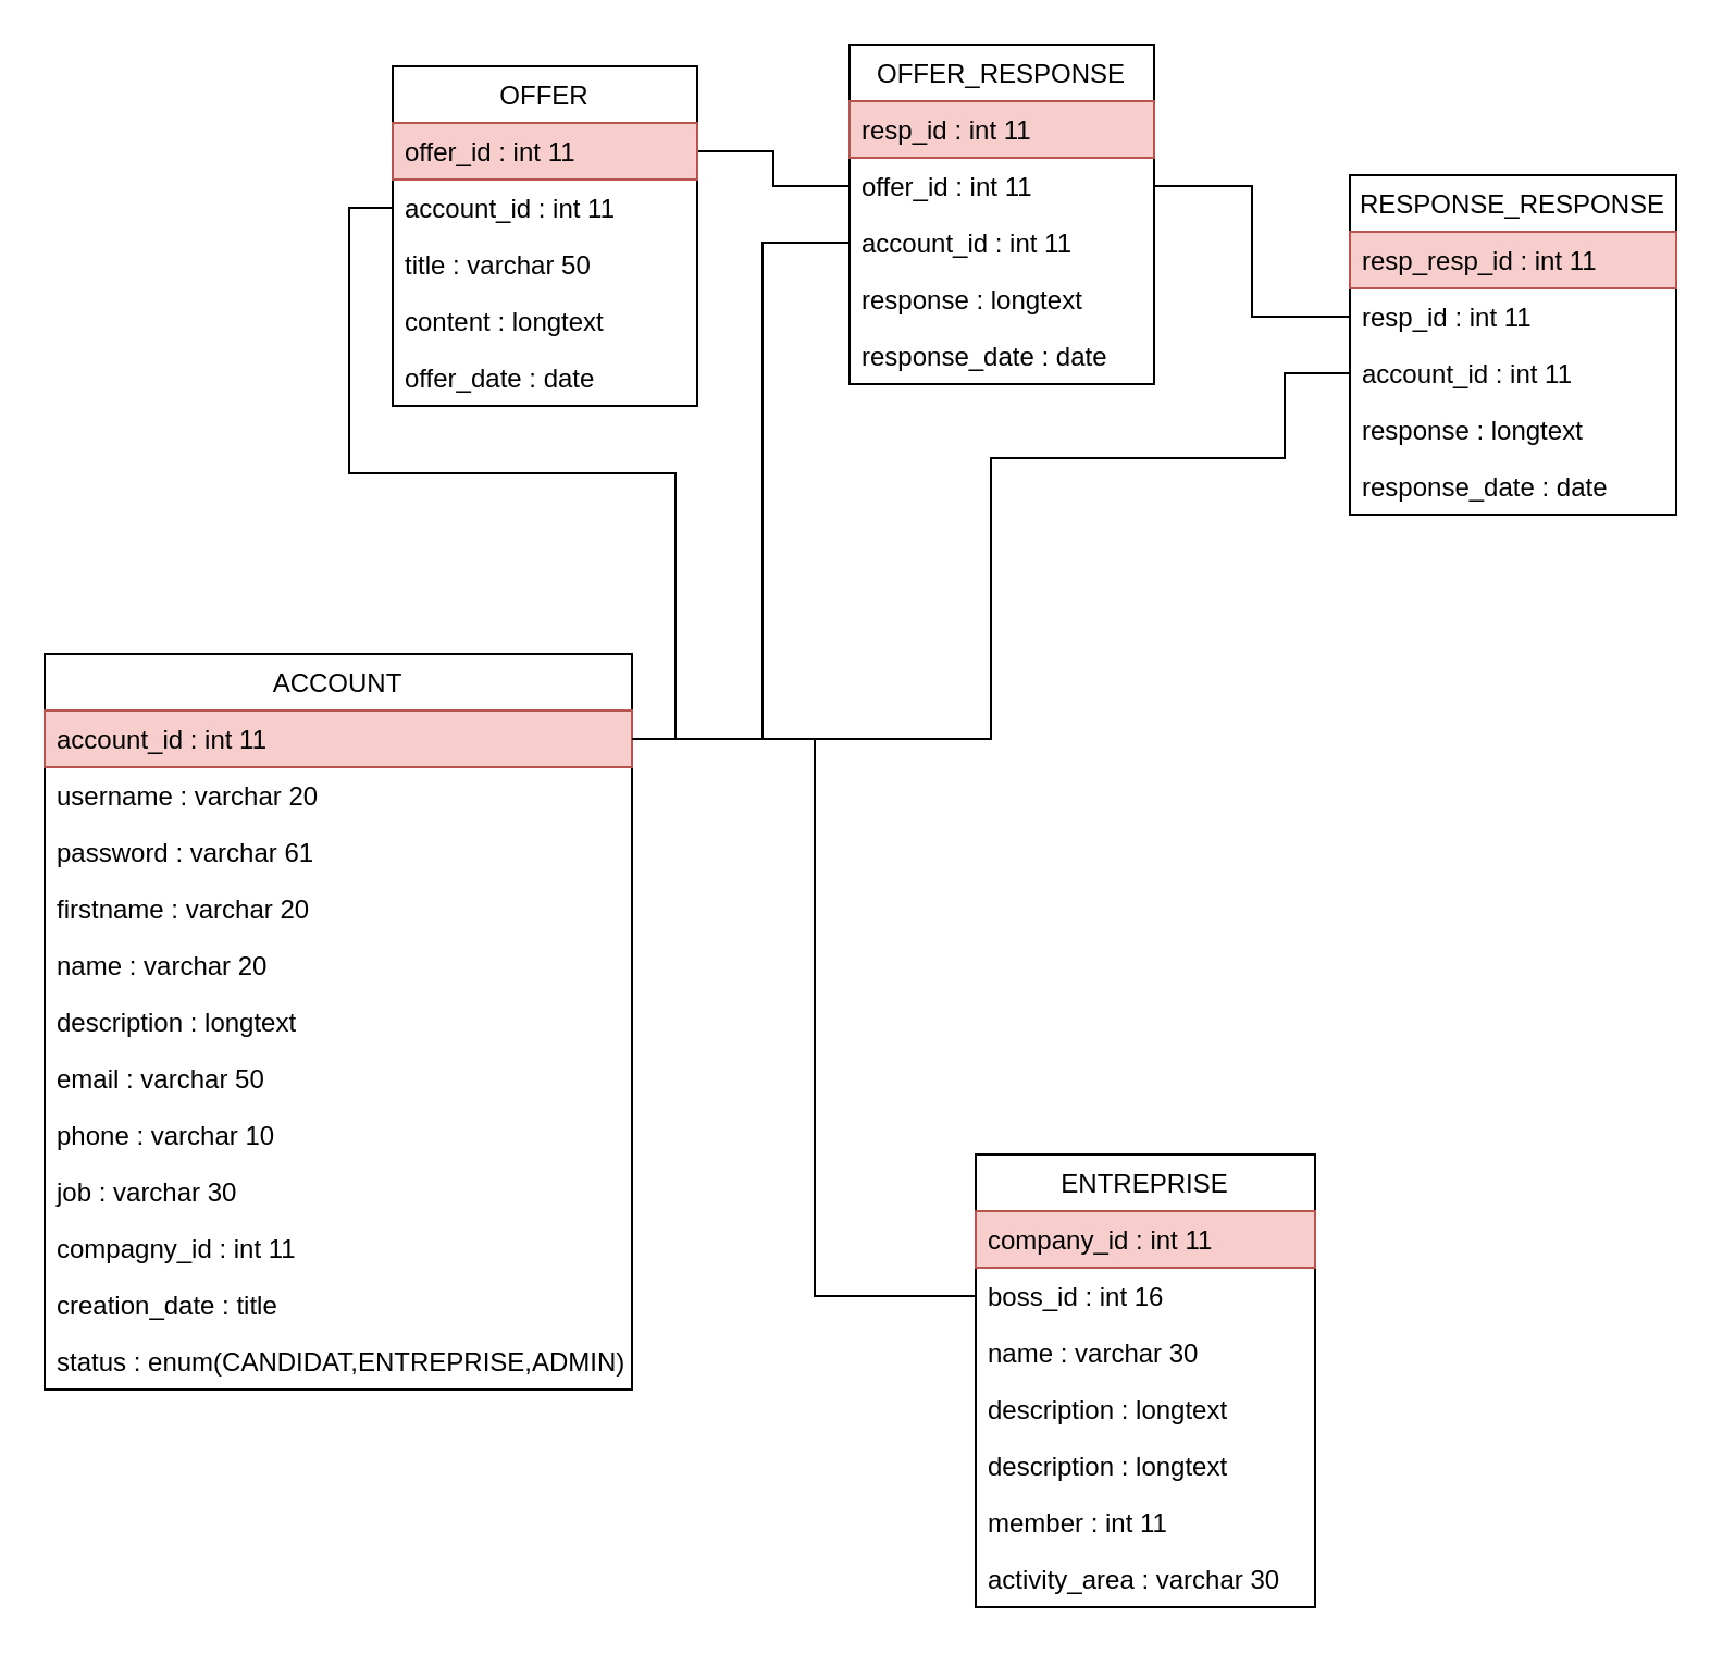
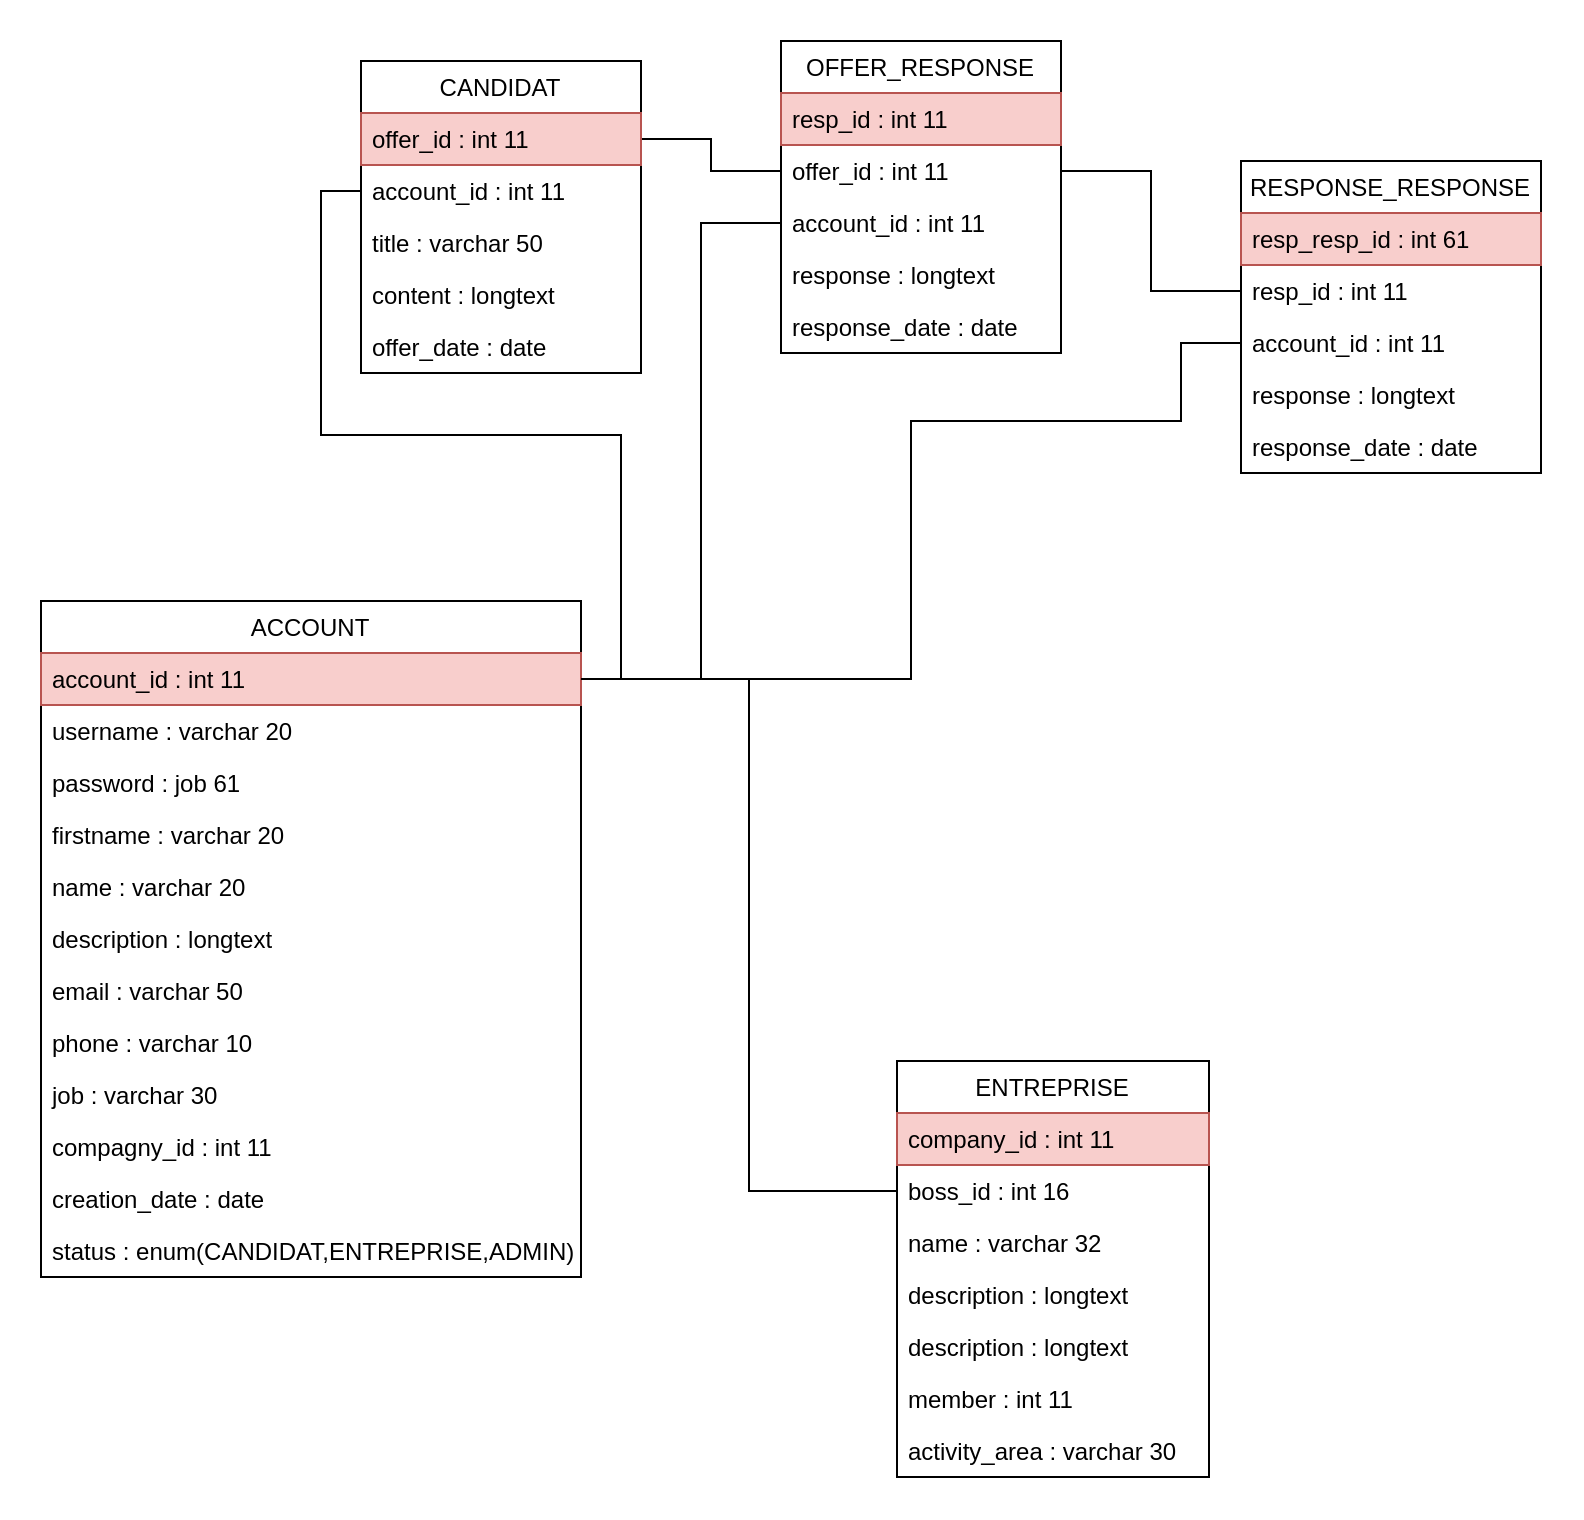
  <mxCell id="0" />
  <mxCell id="1" parent="0" />
  <mxCell id="2" style="edgeStyle=orthogonalEdgeStyle;rounded=0;orthogonalLoop=1;jettySize=auto;html=1;exitX=1;exitY=0.5;exitDx=0;exitDy=0;entryX=0;entryY=0.5;entryDx=0;entryDy=0;endArrow=none;endFill=0;" edge="1" parent="1" source="15" target="29"><mxGeometry relative="1" as="geometry" /></mxCell>
  <mxCell id="3" style="edgeStyle=orthogonalEdgeStyle;rounded=0;orthogonalLoop=1;jettySize=auto;html=1;exitX=0;exitY=0.5;exitDx=0;exitDy=0;entryX=1;entryY=0.5;entryDx=0;entryDy=0;endArrow=none;endFill=0;" edge="1" parent="1" source="35" target="28"><mxGeometry relative="1" as="geometry" /></mxCell>
  <mxCell id="4" style="edgeStyle=orthogonalEdgeStyle;rounded=0;orthogonalLoop=1;jettySize=auto;html=1;exitX=0;exitY=0.5;exitDx=0;exitDy=0;entryX=1;entryY=0.5;entryDx=0;entryDy=0;endArrow=none;endFill=0;" edge="1" parent="1" source="36" target="15"><mxGeometry relative="1" as="geometry"><Array as="points"><mxPoint x="350" y="111" /><mxPoint x="350" y="339" /></Array></mxGeometry></mxCell>
  <mxCell id="5" style="edgeStyle=orthogonalEdgeStyle;rounded=0;orthogonalLoop=1;jettySize=auto;html=1;exitX=0;exitY=0.5;exitDx=0;exitDy=0;entryX=1;entryY=0.5;entryDx=0;entryDy=0;endArrow=none;endFill=0;" edge="1" parent="1" source="8" target="15"><mxGeometry relative="1" as="geometry"><Array as="points"><mxPoint x="374" y="595" /><mxPoint x="374" y="339" /></Array></mxGeometry></mxCell>
  <mxCell id="6" value="ENTREPRISE" style="swimlane;fontStyle=0;childLayout=stackLayout;horizontal=1;startSize=26;fillColor=none;horizontalStack=0;resizeParent=1;resizeParentMax=0;resizeLast=0;collapsible=1;marginBottom=0;" vertex="1" parent="1"><mxGeometry x="448" y="530" width="156" height="208" as="geometry" /></mxCell>
  <mxCell id="7" value="company_id : int 11" style="text;strokeColor=#b85450;fillColor=#f8cecc;align=left;verticalAlign=top;spacingLeft=4;spacingRight=4;overflow=hidden;rotatable=0;points=[[0,0.5],[1,0.5]];portConstraint=eastwest;" vertex="1" parent="6"><mxGeometry y="26" width="156" height="26" as="geometry" /></mxCell>
  <mxCell id="8" value="boss_id : int 16" style="text;strokeColor=none;fillColor=none;align=left;verticalAlign=top;spacingLeft=4;spacingRight=4;overflow=hidden;rotatable=0;points=[[0,0.5],[1,0.5]];portConstraint=eastwest;" vertex="1" parent="6"><mxGeometry y="52" width="156" height="26" as="geometry" /></mxCell>
- <mxCell id="9" value="name : varchar 30" style="text;strokeColor=none;fillColor=none;align=left;verticalAlign=top;spacingLeft=4;spacingRight=4;overflow=hidden;rotatable=0;points=[[0,0.5],[1,0.5]];portConstraint=eastwest;" vertex="1" parent="6"><mxGeometry y="78" width="156" height="26" as="geometry" /></mxCell>
+ <mxCell id="9" value="name : varchar 32" style="text;strokeColor=none;fillColor=none;align=left;verticalAlign=top;spacingLeft=4;spacingRight=4;overflow=hidden;rotatable=0;points=[[0,0.5],[1,0.5]];portConstraint=eastwest;" vertex="1" parent="6"><mxGeometry y="78" width="156" height="26" as="geometry" /></mxCell>
  <mxCell id="10" value="description : longtext" style="text;strokeColor=none;fillColor=none;align=left;verticalAlign=top;spacingLeft=4;spacingRight=4;overflow=hidden;rotatable=0;points=[[0,0.5],[1,0.5]];portConstraint=eastwest;" vertex="1" parent="6"><mxGeometry y="104" width="156" height="26" as="geometry" /></mxCell>
  <mxCell id="11" value="description : longtext" style="text;strokeColor=none;fillColor=none;align=left;verticalAlign=top;spacingLeft=4;spacingRight=4;overflow=hidden;rotatable=0;points=[[0,0.5],[1,0.5]];portConstraint=eastwest;" vertex="1" parent="6"><mxGeometry y="130" width="156" height="26" as="geometry" /></mxCell>
  <mxCell id="12" value="member : int 11" style="text;strokeColor=none;fillColor=none;align=left;verticalAlign=top;spacingLeft=4;spacingRight=4;overflow=hidden;rotatable=0;points=[[0,0.5],[1,0.5]];portConstraint=eastwest;" vertex="1" parent="6"><mxGeometry y="156" width="156" height="26" as="geometry" /></mxCell>
  <mxCell id="13" value="activity_area : varchar 30" style="text;strokeColor=none;fillColor=none;align=left;verticalAlign=top;spacingLeft=4;spacingRight=4;overflow=hidden;rotatable=0;points=[[0,0.5],[1,0.5]];portConstraint=eastwest;" vertex="1" parent="6"><mxGeometry y="182" width="156" height="26" as="geometry" /></mxCell>
  <mxCell id="14" value="ACCOUNT" style="swimlane;fontStyle=0;childLayout=stackLayout;horizontal=1;startSize=26;fillColor=none;horizontalStack=0;resizeParent=1;resizeParentMax=0;resizeLast=0;collapsible=1;marginBottom=0;" vertex="1" parent="1"><mxGeometry x="20" y="300" width="270" height="338" as="geometry" /></mxCell>
  <mxCell id="15" value="account_id : int 11" style="text;strokeColor=#b85450;fillColor=#f8cecc;align=left;verticalAlign=top;spacingLeft=4;spacingRight=4;overflow=hidden;rotatable=0;points=[[0,0.5],[1,0.5]];portConstraint=eastwest;" vertex="1" parent="14"><mxGeometry y="26" width="270" height="26" as="geometry" /></mxCell>
  <mxCell id="16" value="username : varchar 20" style="text;strokeColor=none;fillColor=none;align=left;verticalAlign=top;spacingLeft=4;spacingRight=4;overflow=hidden;rotatable=0;points=[[0,0.5],[1,0.5]];portConstraint=eastwest;" vertex="1" parent="14"><mxGeometry y="52" width="270" height="26" as="geometry" /></mxCell>
- <mxCell id="17" value="password : varchar 61" style="text;strokeColor=none;fillColor=none;align=left;verticalAlign=top;spacingLeft=4;spacingRight=4;overflow=hidden;rotatable=0;points=[[0,0.5],[1,0.5]];portConstraint=eastwest;" vertex="1" parent="14"><mxGeometry y="78" width="270" height="26" as="geometry" /></mxCell>
+ <mxCell id="17" value="password : job 61" style="text;strokeColor=none;fillColor=none;align=left;verticalAlign=top;spacingLeft=4;spacingRight=4;overflow=hidden;rotatable=0;points=[[0,0.5],[1,0.5]];portConstraint=eastwest;" vertex="1" parent="14"><mxGeometry y="78" width="270" height="26" as="geometry" /></mxCell>
  <mxCell id="18" value="firstname : varchar 20" style="text;strokeColor=none;fillColor=none;align=left;verticalAlign=top;spacingLeft=4;spacingRight=4;overflow=hidden;rotatable=0;points=[[0,0.5],[1,0.5]];portConstraint=eastwest;" vertex="1" parent="14"><mxGeometry y="104" width="270" height="26" as="geometry" /></mxCell>
  <mxCell id="19" value="name : varchar 20" style="text;strokeColor=none;fillColor=none;align=left;verticalAlign=top;spacingLeft=4;spacingRight=4;overflow=hidden;rotatable=0;points=[[0,0.5],[1,0.5]];portConstraint=eastwest;" vertex="1" parent="14"><mxGeometry y="130" width="270" height="26" as="geometry" /></mxCell>
  <mxCell id="20" value="description : longtext" style="text;strokeColor=none;fillColor=none;align=left;verticalAlign=top;spacingLeft=4;spacingRight=4;overflow=hidden;rotatable=0;points=[[0,0.5],[1,0.5]];portConstraint=eastwest;" vertex="1" parent="14"><mxGeometry y="156" width="270" height="26" as="geometry" /></mxCell>
  <mxCell id="21" value="email : varchar 50" style="text;strokeColor=none;fillColor=none;align=left;verticalAlign=top;spacingLeft=4;spacingRight=4;overflow=hidden;rotatable=0;points=[[0,0.5],[1,0.5]];portConstraint=eastwest;" vertex="1" parent="14"><mxGeometry y="182" width="270" height="26" as="geometry" /></mxCell>
  <mxCell id="22" value="phone : varchar 10" style="text;strokeColor=none;fillColor=none;align=left;verticalAlign=top;spacingLeft=4;spacingRight=4;overflow=hidden;rotatable=0;points=[[0,0.5],[1,0.5]];portConstraint=eastwest;" vertex="1" parent="14"><mxGeometry y="208" width="270" height="26" as="geometry" /></mxCell>
  <mxCell id="23" value="job : varchar 30" style="text;strokeColor=none;fillColor=none;align=left;verticalAlign=top;spacingLeft=4;spacingRight=4;overflow=hidden;rotatable=0;points=[[0,0.5],[1,0.5]];portConstraint=eastwest;" vertex="1" parent="14"><mxGeometry y="234" width="270" height="26" as="geometry" /></mxCell>
  <mxCell id="24" value="compagny_id : int 11" style="text;strokeColor=none;fillColor=none;align=left;verticalAlign=top;spacingLeft=4;spacingRight=4;overflow=hidden;rotatable=0;points=[[0,0.5],[1,0.5]];portConstraint=eastwest;" vertex="1" parent="14"><mxGeometry y="260" width="270" height="26" as="geometry" /></mxCell>
- <mxCell id="25" value="creation_date : title" style="text;strokeColor=none;fillColor=none;align=left;verticalAlign=top;spacingLeft=4;spacingRight=4;overflow=hidden;rotatable=0;points=[[0,0.5],[1,0.5]];portConstraint=eastwest;" vertex="1" parent="14"><mxGeometry y="286" width="270" height="26" as="geometry" /></mxCell>
+ <mxCell id="25" value="creation_date : date" style="text;strokeColor=none;fillColor=none;align=left;verticalAlign=top;spacingLeft=4;spacingRight=4;overflow=hidden;rotatable=0;points=[[0,0.5],[1,0.5]];portConstraint=eastwest;" vertex="1" parent="14"><mxGeometry y="286" width="270" height="26" as="geometry" /></mxCell>
  <mxCell id="26" value="status : enum(CANDIDAT,ENTREPRISE,ADMIN)" style="text;strokeColor=none;fillColor=none;align=left;verticalAlign=top;spacingLeft=4;spacingRight=4;overflow=hidden;rotatable=0;points=[[0,0.5],[1,0.5]];portConstraint=eastwest;" vertex="1" parent="14"><mxGeometry y="312" width="270" height="26" as="geometry" /></mxCell>
- <mxCell id="27" value="OFFER" style="swimlane;fontStyle=0;childLayout=stackLayout;horizontal=1;startSize=26;fillColor=none;horizontalStack=0;resizeParent=1;resizeParentMax=0;resizeLast=0;collapsible=1;marginBottom=0;" vertex="1" parent="1"><mxGeometry x="180" y="30" width="140" height="156" as="geometry" /></mxCell>
+ <mxCell id="27" value="CANDIDAT" style="swimlane;fontStyle=0;childLayout=stackLayout;horizontal=1;startSize=26;fillColor=none;horizontalStack=0;resizeParent=1;resizeParentMax=0;resizeLast=0;collapsible=1;marginBottom=0;" vertex="1" parent="1"><mxGeometry x="180" y="30" width="140" height="156" as="geometry" /></mxCell>
  <mxCell id="28" value="offer_id : int 11" style="text;strokeColor=#b85450;fillColor=#f8cecc;align=left;verticalAlign=top;spacingLeft=4;spacingRight=4;overflow=hidden;rotatable=0;points=[[0,0.5],[1,0.5]];portConstraint=eastwest;" vertex="1" parent="27"><mxGeometry y="26" width="140" height="26" as="geometry" /></mxCell>
  <mxCell id="29" value="account_id : int 11" style="text;strokeColor=none;fillColor=none;align=left;verticalAlign=top;spacingLeft=4;spacingRight=4;overflow=hidden;rotatable=0;points=[[0,0.5],[1,0.5]];portConstraint=eastwest;" vertex="1" parent="27"><mxGeometry y="52" width="140" height="26" as="geometry" /></mxCell>
  <mxCell id="30" value="title : varchar 50" style="text;strokeColor=none;fillColor=none;align=left;verticalAlign=top;spacingLeft=4;spacingRight=4;overflow=hidden;rotatable=0;points=[[0,0.5],[1,0.5]];portConstraint=eastwest;" vertex="1" parent="27"><mxGeometry y="78" width="140" height="26" as="geometry" /></mxCell>
  <mxCell id="31" value="content : longtext" style="text;strokeColor=none;fillColor=none;align=left;verticalAlign=top;spacingLeft=4;spacingRight=4;overflow=hidden;rotatable=0;points=[[0,0.5],[1,0.5]];portConstraint=eastwest;" vertex="1" parent="27"><mxGeometry y="104" width="140" height="26" as="geometry" /></mxCell>
  <mxCell id="32" value="offer_date : date" style="text;strokeColor=none;fillColor=none;align=left;verticalAlign=top;spacingLeft=4;spacingRight=4;overflow=hidden;rotatable=0;points=[[0,0.5],[1,0.5]];portConstraint=eastwest;" vertex="1" parent="27"><mxGeometry y="130" width="140" height="26" as="geometry" /></mxCell>
  <mxCell id="33" value="OFFER_RESPONSE" style="swimlane;fontStyle=0;childLayout=stackLayout;horizontal=1;startSize=26;fillColor=none;horizontalStack=0;resizeParent=1;resizeParentMax=0;resizeLast=0;collapsible=1;marginBottom=0;" vertex="1" parent="1"><mxGeometry x="390" y="20" width="140" height="156" as="geometry" /></mxCell>
  <mxCell id="34" value="resp_id : int 11" style="text;strokeColor=#b85450;fillColor=#f8cecc;align=left;verticalAlign=top;spacingLeft=4;spacingRight=4;overflow=hidden;rotatable=0;points=[[0,0.5],[1,0.5]];portConstraint=eastwest;" vertex="1" parent="33"><mxGeometry y="26" width="140" height="26" as="geometry" /></mxCell>
  <mxCell id="35" value="offer_id : int 11" style="text;strokeColor=none;fillColor=none;align=left;verticalAlign=top;spacingLeft=4;spacingRight=4;overflow=hidden;rotatable=0;points=[[0,0.5],[1,0.5]];portConstraint=eastwest;" vertex="1" parent="33"><mxGeometry y="52" width="140" height="26" as="geometry" /></mxCell>
  <mxCell id="36" value="account_id : int 11" style="text;strokeColor=none;fillColor=none;align=left;verticalAlign=top;spacingLeft=4;spacingRight=4;overflow=hidden;rotatable=0;points=[[0,0.5],[1,0.5]];portConstraint=eastwest;" vertex="1" parent="33"><mxGeometry y="78" width="140" height="26" as="geometry" /></mxCell>
  <mxCell id="37" value="response : longtext" style="text;strokeColor=none;fillColor=none;align=left;verticalAlign=top;spacingLeft=4;spacingRight=4;overflow=hidden;rotatable=0;points=[[0,0.5],[1,0.5]];portConstraint=eastwest;" vertex="1" parent="33"><mxGeometry y="104" width="140" height="26" as="geometry" /></mxCell>
  <mxCell id="38" value="response_date : date" style="text;strokeColor=none;fillColor=none;align=left;verticalAlign=top;spacingLeft=4;spacingRight=4;overflow=hidden;rotatable=0;points=[[0,0.5],[1,0.5]];portConstraint=eastwest;" vertex="1" parent="33"><mxGeometry y="130" width="140" height="26" as="geometry" /></mxCell>
  <mxCell id="39" value="RESPONSE_RESPONSE" style="swimlane;fontStyle=0;childLayout=stackLayout;horizontal=1;startSize=26;fillColor=none;horizontalStack=0;resizeParent=1;resizeParentMax=0;resizeLast=0;collapsible=1;marginBottom=0;" vertex="1" parent="1"><mxGeometry x="620" y="80" width="150" height="156" as="geometry" /></mxCell>
- <mxCell id="40" value="resp_resp_id : int 11" style="text;strokeColor=#b85450;fillColor=#f8cecc;align=left;verticalAlign=top;spacingLeft=4;spacingRight=4;overflow=hidden;rotatable=0;points=[[0,0.5],[1,0.5]];portConstraint=eastwest;" vertex="1" parent="39"><mxGeometry y="26" width="150" height="26" as="geometry" /></mxCell>
+ <mxCell id="40" value="resp_resp_id : int 61" style="text;strokeColor=#b85450;fillColor=#f8cecc;align=left;verticalAlign=top;spacingLeft=4;spacingRight=4;overflow=hidden;rotatable=0;points=[[0,0.5],[1,0.5]];portConstraint=eastwest;" vertex="1" parent="39"><mxGeometry y="26" width="150" height="26" as="geometry" /></mxCell>
  <mxCell id="41" value="resp_id : int 11" style="text;strokeColor=none;fillColor=none;align=left;verticalAlign=top;spacingLeft=4;spacingRight=4;overflow=hidden;rotatable=0;points=[[0,0.5],[1,0.5]];portConstraint=eastwest;" vertex="1" parent="39"><mxGeometry y="52" width="150" height="26" as="geometry" /></mxCell>
  <mxCell id="42" value="account_id : int 11" style="text;strokeColor=none;fillColor=none;align=left;verticalAlign=top;spacingLeft=4;spacingRight=4;overflow=hidden;rotatable=0;points=[[0,0.5],[1,0.5]];portConstraint=eastwest;" vertex="1" parent="39"><mxGeometry y="78" width="150" height="26" as="geometry" /></mxCell>
  <mxCell id="43" value="response : longtext" style="text;strokeColor=none;fillColor=none;align=left;verticalAlign=top;spacingLeft=4;spacingRight=4;overflow=hidden;rotatable=0;points=[[0,0.5],[1,0.5]];portConstraint=eastwest;" vertex="1" parent="39"><mxGeometry y="104" width="150" height="26" as="geometry" /></mxCell>
  <mxCell id="44" value="response_date : date" style="text;strokeColor=none;fillColor=none;align=left;verticalAlign=top;spacingLeft=4;spacingRight=4;overflow=hidden;rotatable=0;points=[[0,0.5],[1,0.5]];portConstraint=eastwest;" vertex="1" parent="39"><mxGeometry y="130" width="150" height="26" as="geometry" /></mxCell>
  <mxCell id="45" style="edgeStyle=orthogonalEdgeStyle;rounded=0;orthogonalLoop=1;jettySize=auto;html=1;exitX=1;exitY=0.5;exitDx=0;exitDy=0;entryX=0;entryY=0.5;entryDx=0;entryDy=0;endArrow=none;endFill=0;" edge="1" parent="1" source="35" target="41"><mxGeometry relative="1" as="geometry" /></mxCell>
  <mxCell id="46" style="edgeStyle=orthogonalEdgeStyle;rounded=0;orthogonalLoop=1;jettySize=auto;html=1;exitX=0;exitY=0.5;exitDx=0;exitDy=0;entryX=1;entryY=0.5;entryDx=0;entryDy=0;endArrow=none;endFill=0;" edge="1" parent="1" source="42" target="15"><mxGeometry relative="1" as="geometry"><Array as="points"><mxPoint x="590" y="171" /><mxPoint x="590" y="210" /><mxPoint x="455" y="210" /><mxPoint x="455" y="339" /></Array></mxGeometry></mxCell>
